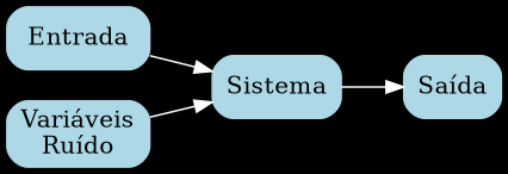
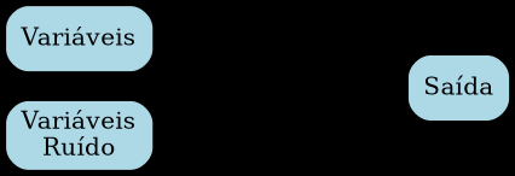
  digraph {
    bgcolor=black
    rankdir=LR
    node [color=lightblue shape=box style="filled, rounded"]
    edge [color=white fontcolor=white]
-   Entrada
-   Sistema
+   Entrada [label="Variáveis"]
    "Saída"
    "Variáveis\nRuído"
-   Entrada -> Sistema
-   Sistema -> "Saída"
-   "Variáveis\nRuído" -> Sistema
  }
